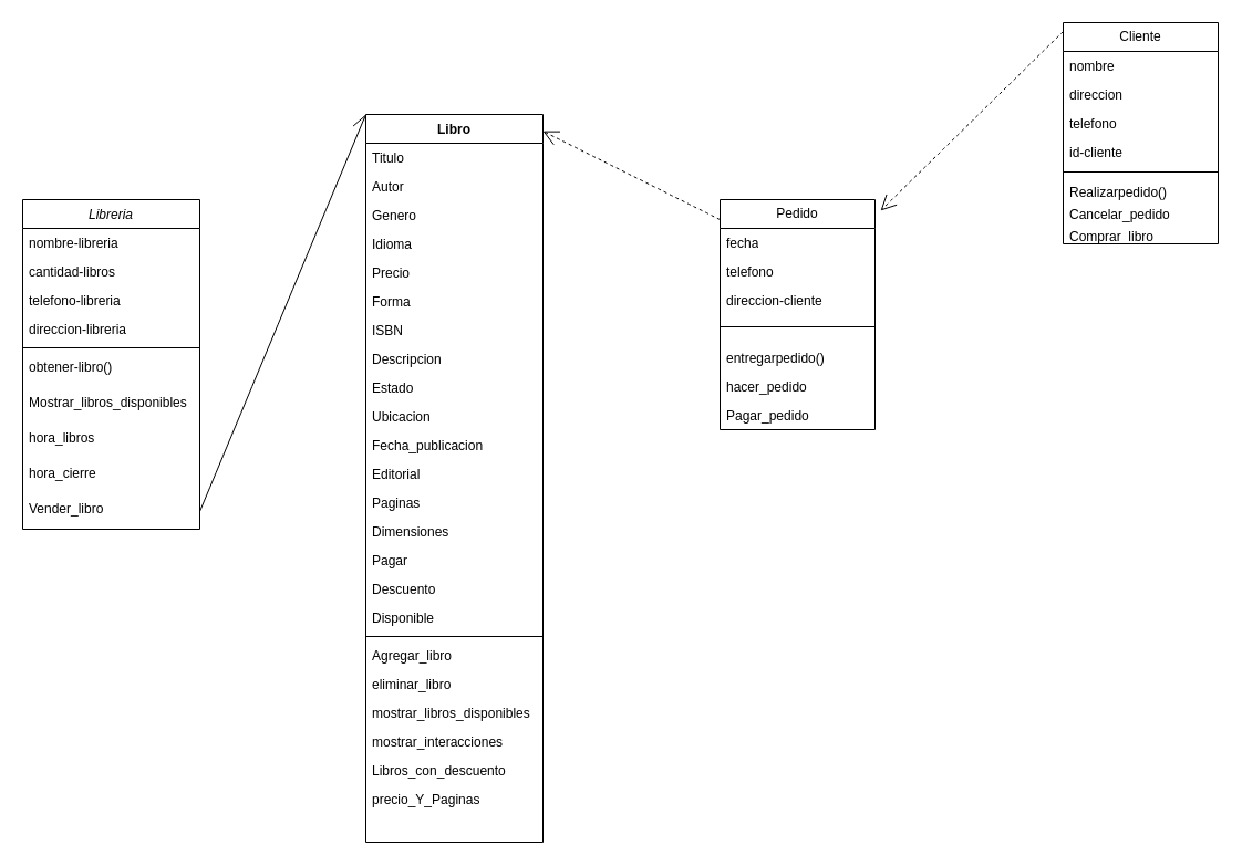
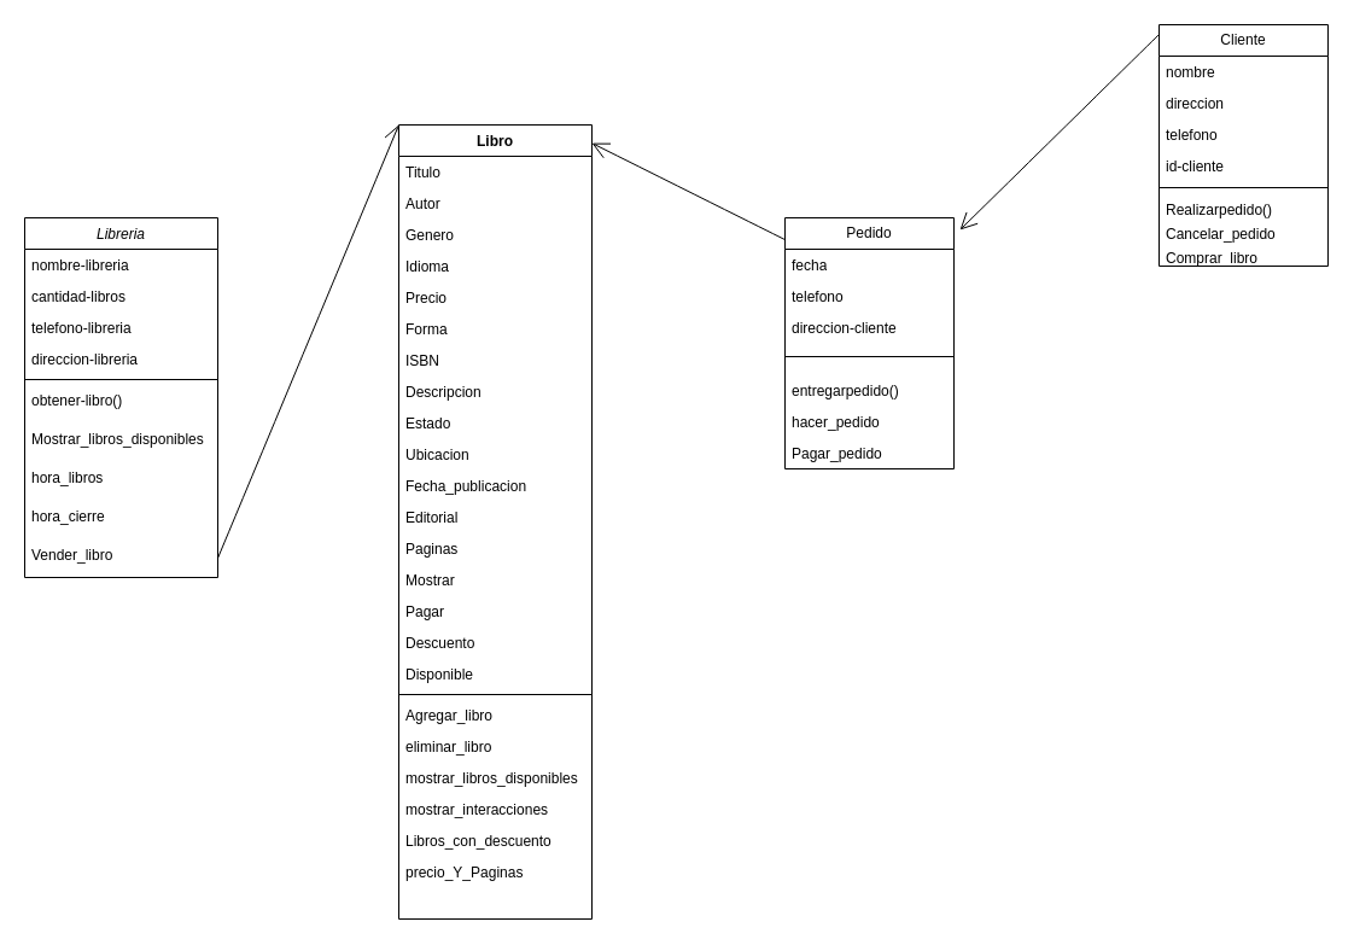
  <mxCell id="0" />
  <mxCell id="1" parent="0" />
  <mxCell id="2" value="Libreria" style="swimlane;fontStyle=2;align=center;verticalAlign=top;childLayout=stackLayout;horizontal=1;startSize=26;horizontalStack=0;resizeParent=1;resizeLast=0;collapsible=1;marginBottom=0;rounded=0;shadow=0;strokeWidth=1;" parent="1" vertex="1"><mxGeometry x="20" y="180" width="160" height="298" as="geometry"><mxRectangle x="230" y="140" width="160" height="26" as="alternateBounds" /></mxGeometry></mxCell>
  <mxCell id="3" value="nombre-libreria" style="text;align=left;verticalAlign=top;spacingLeft=4;spacingRight=4;overflow=hidden;rotatable=0;points=[[0,0.5],[1,0.5]];portConstraint=eastwest;" parent="2" vertex="1"><mxGeometry y="26" width="160" height="26" as="geometry" /></mxCell>
  <mxCell id="4" value="cantidad-libros" style="text;align=left;verticalAlign=top;spacingLeft=4;spacingRight=4;overflow=hidden;rotatable=0;points=[[0,0.5],[1,0.5]];portConstraint=eastwest;rounded=0;shadow=0;html=0;" parent="2" vertex="1"><mxGeometry y="52" width="160" height="26" as="geometry" /></mxCell>
  <mxCell id="5" value="telefono-libreria" style="text;strokeColor=none;fillColor=none;align=left;verticalAlign=top;spacingLeft=4;spacingRight=4;overflow=hidden;rotatable=0;points=[[0,0.5],[1,0.5]];portConstraint=eastwest;whiteSpace=wrap;html=1;" parent="2" vertex="1"><mxGeometry y="78" width="160" height="26" as="geometry" /></mxCell>
  <mxCell id="6" value="direccion-libreria" style="text;align=left;verticalAlign=top;spacingLeft=4;spacingRight=4;overflow=hidden;rotatable=0;points=[[0,0.5],[1,0.5]];portConstraint=eastwest;rounded=0;shadow=0;html=0;" parent="2" vertex="1"><mxGeometry y="104" width="160" height="26" as="geometry" /></mxCell>
  <mxCell id="7" value="" style="line;html=1;strokeWidth=1;align=left;verticalAlign=middle;spacingTop=-1;spacingLeft=3;spacingRight=3;rotatable=0;labelPosition=right;points=[];portConstraint=eastwest;" parent="2" vertex="1"><mxGeometry y="130" width="160" height="8" as="geometry" /></mxCell>
  <mxCell id="8" value="obtener-libro()" style="text;align=left;verticalAlign=top;spacingLeft=4;spacingRight=4;overflow=hidden;rotatable=0;points=[[0,0.5],[1,0.5]];portConstraint=eastwest;" parent="2" vertex="1"><mxGeometry y="138" width="160" height="32" as="geometry" /></mxCell>
  <mxCell id="9" value="Mostrar_libros_disponibles" style="text;align=left;verticalAlign=top;spacingLeft=4;spacingRight=4;overflow=hidden;rotatable=0;points=[[0,0.5],[1,0.5]];portConstraint=eastwest;" parent="2" vertex="1"><mxGeometry y="170" width="160" height="32" as="geometry" /></mxCell>
  <mxCell id="10" value="hora_libros" style="text;align=left;verticalAlign=top;spacingLeft=4;spacingRight=4;overflow=hidden;rotatable=0;points=[[0,0.5],[1,0.5]];portConstraint=eastwest;" parent="2" vertex="1"><mxGeometry y="202" width="160" height="32" as="geometry" /></mxCell>
  <mxCell id="11" value="hora_cierre" style="text;align=left;verticalAlign=top;spacingLeft=4;spacingRight=4;overflow=hidden;rotatable=0;points=[[0,0.5],[1,0.5]];portConstraint=eastwest;" parent="2" vertex="1"><mxGeometry y="234" width="160" height="32" as="geometry" /></mxCell>
  <mxCell id="12" value="Vender_libro" style="text;align=left;verticalAlign=top;spacingLeft=4;spacingRight=4;overflow=hidden;rotatable=0;points=[[0,0.5],[1,0.5]];portConstraint=eastwest;" parent="2" vertex="1"><mxGeometry y="266" width="160" height="32" as="geometry" /></mxCell>
  <mxCell id="13" value="" style="endArrow=open;endFill=1;endSize=12;html=1;rounded=0;fontSize=12;curved=1;exitX=1;exitY=0.5;exitDx=0;exitDy=0;entryX=0;entryY=0;entryDx=0;entryDy=0;" parent="1" source="12" target="33" edge="1"><mxGeometry width="160" relative="1" as="geometry"><mxPoint x="190" y="773" as="sourcePoint" /><mxPoint x="350" y="773" as="targetPoint" /></mxGeometry></mxCell>
  <mxCell id="14" value="Cliente" style="swimlane;fontStyle=0;childLayout=stackLayout;horizontal=1;startSize=26;fillColor=none;horizontalStack=0;resizeParent=1;resizeParentMax=0;resizeLast=0;collapsible=1;marginBottom=0;whiteSpace=wrap;html=1;" parent="1" vertex="1"><mxGeometry x="960" y="20" width="140" height="200" as="geometry" /></mxCell>
  <mxCell id="15" value="nombre" style="text;strokeColor=none;fillColor=none;align=left;verticalAlign=top;spacingLeft=4;spacingRight=4;overflow=hidden;rotatable=0;points=[[0,0.5],[1,0.5]];portConstraint=eastwest;whiteSpace=wrap;html=1;" parent="14" vertex="1"><mxGeometry y="26" width="140" height="26" as="geometry" /></mxCell>
  <mxCell id="16" value="direccion" style="text;strokeColor=none;fillColor=none;align=left;verticalAlign=top;spacingLeft=4;spacingRight=4;overflow=hidden;rotatable=0;points=[[0,0.5],[1,0.5]];portConstraint=eastwest;whiteSpace=wrap;html=1;" parent="14" vertex="1"><mxGeometry y="52" width="140" height="26" as="geometry" /></mxCell>
  <mxCell id="17" value="telefono" style="text;strokeColor=none;fillColor=none;align=left;verticalAlign=top;spacingLeft=4;spacingRight=4;overflow=hidden;rotatable=0;points=[[0,0.5],[1,0.5]];portConstraint=eastwest;whiteSpace=wrap;html=1;" parent="14" vertex="1"><mxGeometry y="78" width="140" height="26" as="geometry" /></mxCell>
  <mxCell id="18" value="id-cliente" style="text;strokeColor=none;fillColor=none;align=left;verticalAlign=top;spacingLeft=4;spacingRight=4;overflow=hidden;rotatable=0;points=[[0,0.5],[1,0.5]];portConstraint=eastwest;whiteSpace=wrap;html=1;" parent="14" vertex="1"><mxGeometry y="104" width="140" height="26" as="geometry" /></mxCell>
  <mxCell id="19" value="" style="line;strokeWidth=1;fillColor=none;align=left;verticalAlign=middle;spacingTop=-1;spacingLeft=3;spacingRight=3;rotatable=0;labelPosition=right;points=[];portConstraint=eastwest;strokeColor=inherit;" parent="14" vertex="1"><mxGeometry y="130" width="140" height="10" as="geometry" /></mxCell>
  <mxCell id="20" value="Realizarpedido()" style="text;strokeColor=none;fillColor=none;align=left;verticalAlign=top;spacingLeft=4;spacingRight=4;overflow=hidden;rotatable=0;points=[[0,0.5],[1,0.5]];portConstraint=eastwest;whiteSpace=wrap;html=1;" parent="14" vertex="1"><mxGeometry y="140" width="140" height="20" as="geometry" /></mxCell>
  <mxCell id="21" value="Cancelar_pedido" style="text;strokeColor=none;fillColor=none;align=left;verticalAlign=top;spacingLeft=4;spacingRight=4;overflow=hidden;rotatable=0;points=[[0,0.5],[1,0.5]];portConstraint=eastwest;whiteSpace=wrap;html=1;" parent="14" vertex="1"><mxGeometry y="160" width="140" height="20" as="geometry" /></mxCell>
  <mxCell id="22" value="Comprar_libro" style="text;strokeColor=none;fillColor=none;align=left;verticalAlign=top;spacingLeft=4;spacingRight=4;overflow=hidden;rotatable=0;points=[[0,0.5],[1,0.5]];portConstraint=eastwest;whiteSpace=wrap;html=1;" parent="14" vertex="1"><mxGeometry y="180" width="140" height="20" as="geometry" /></mxCell>
  <mxCell id="23" value="Pedido" style="swimlane;fontStyle=0;childLayout=stackLayout;horizontal=1;startSize=26;fillColor=none;horizontalStack=0;resizeParent=1;resizeParentMax=0;resizeLast=0;collapsible=1;marginBottom=0;whiteSpace=wrap;html=1;" parent="1" vertex="1"><mxGeometry x="650" y="180" width="140" height="208" as="geometry" /></mxCell>
  <mxCell id="24" value="fecha" style="text;strokeColor=none;fillColor=none;align=left;verticalAlign=top;spacingLeft=4;spacingRight=4;overflow=hidden;rotatable=0;points=[[0,0.5],[1,0.5]];portConstraint=eastwest;whiteSpace=wrap;html=1;" parent="23" vertex="1"><mxGeometry y="26" width="140" height="26" as="geometry" /></mxCell>
  <mxCell id="25" value="telefono" style="text;strokeColor=none;fillColor=none;align=left;verticalAlign=top;spacingLeft=4;spacingRight=4;overflow=hidden;rotatable=0;points=[[0,0.5],[1,0.5]];portConstraint=eastwest;whiteSpace=wrap;html=1;" parent="23" vertex="1"><mxGeometry y="52" width="140" height="26" as="geometry" /></mxCell>
  <mxCell id="26" value="direccion-cliente" style="text;strokeColor=none;fillColor=none;align=left;verticalAlign=top;spacingLeft=4;spacingRight=4;overflow=hidden;rotatable=0;points=[[0,0.5],[1,0.5]];portConstraint=eastwest;whiteSpace=wrap;html=1;" parent="23" vertex="1"><mxGeometry y="78" width="140" height="22" as="geometry" /></mxCell>
  <mxCell id="27" value="" style="line;strokeWidth=1;fillColor=none;align=left;verticalAlign=middle;spacingTop=-1;spacingLeft=3;spacingRight=3;rotatable=0;labelPosition=right;points=[];portConstraint=eastwest;strokeColor=inherit;" parent="23" vertex="1"><mxGeometry y="100" width="140" height="30" as="geometry" /></mxCell>
  <mxCell id="28" value="entregarpedido()" style="text;strokeColor=none;fillColor=none;align=left;verticalAlign=top;spacingLeft=4;spacingRight=4;overflow=hidden;rotatable=0;points=[[0,0.5],[1,0.5]];portConstraint=eastwest;whiteSpace=wrap;html=1;" parent="23" vertex="1"><mxGeometry y="130" width="140" height="26" as="geometry" /></mxCell>
  <mxCell id="29" value="hacer_pedido" style="text;strokeColor=none;fillColor=none;align=left;verticalAlign=top;spacingLeft=4;spacingRight=4;overflow=hidden;rotatable=0;points=[[0,0.5],[1,0.5]];portConstraint=eastwest;whiteSpace=wrap;html=1;" parent="23" vertex="1"><mxGeometry y="156" width="140" height="26" as="geometry" /></mxCell>
  <mxCell id="30" value="Pagar_pedido" style="text;strokeColor=none;fillColor=none;align=left;verticalAlign=top;spacingLeft=4;spacingRight=4;overflow=hidden;rotatable=0;points=[[0,0.5],[1,0.5]];portConstraint=eastwest;whiteSpace=wrap;html=1;" parent="23" vertex="1"><mxGeometry y="182" width="140" height="26" as="geometry" /></mxCell>
- <mxCell id="31" value="" style="endArrow=open;endFill=1;endSize=12;html=1;rounded=0;fontSize=12;curved=1;entryX=1;entryY=0.023;entryDx=0;entryDy=0;exitX=0;exitY=0.087;exitDx=0;exitDy=0;exitPerimeter=0;entryPerimeter=0;dashed=1;" parent="1" source="23" target="33" edge="1"><mxGeometry width="160" relative="1" as="geometry"><mxPoint x="610" y="443" as="sourcePoint" /><mxPoint x="620" y="833" as="targetPoint" /></mxGeometry></mxCell>
- <mxCell id="32" value="" style="endArrow=open;endFill=1;endSize=12;html=1;rounded=0;fontSize=12;curved=1;exitX=0;exitY=0.04;exitDx=0;exitDy=0;exitPerimeter=0;entryX=1.036;entryY=0.048;entryDx=0;entryDy=0;entryPerimeter=0;dashed=1;" parent="1" source="14" target="23" edge="1"><mxGeometry width="160" relative="1" as="geometry"><mxPoint x="460" y="533" as="sourcePoint" /><mxPoint x="750" y="533" as="targetPoint" /></mxGeometry></mxCell>
+ <mxCell id="31" value="" style="endArrow=open;endFill=1;endSize=12;html=1;rounded=0;fontSize=12;curved=1;entryX=1;entryY=0.023;entryDx=0;entryDy=0;exitX=0;exitY=0.087;exitDx=0;exitDy=0;exitPerimeter=0;entryPerimeter=0;" parent="1" source="23" target="33" edge="1"><mxGeometry width="160" relative="1" as="geometry"><mxPoint x="610" y="443" as="sourcePoint" /><mxPoint x="620" y="833" as="targetPoint" /></mxGeometry></mxCell>
+ <mxCell id="32" value="" style="endArrow=open;endFill=1;endSize=12;html=1;rounded=0;fontSize=12;curved=1;exitX=0;exitY=0.04;exitDx=0;exitDy=0;exitPerimeter=0;entryX=1.036;entryY=0.048;entryDx=0;entryDy=0;entryPerimeter=0;" parent="1" source="14" target="23" edge="1"><mxGeometry width="160" relative="1" as="geometry"><mxPoint x="460" y="533" as="sourcePoint" /><mxPoint x="750" y="533" as="targetPoint" /></mxGeometry></mxCell>
  <mxCell id="33" value="Libro" style="swimlane;fontStyle=1;align=center;verticalAlign=top;childLayout=stackLayout;horizontal=1;startSize=26;horizontalStack=0;resizeParent=1;resizeParentMax=0;resizeLast=0;collapsible=1;marginBottom=0;whiteSpace=wrap;html=1;" parent="1" vertex="1"><mxGeometry x="330" y="103" width="160" height="658" as="geometry" /></mxCell>
  <mxCell id="34" value="Titulo" style="text;strokeColor=none;fillColor=none;align=left;verticalAlign=top;spacingLeft=4;spacingRight=4;overflow=hidden;rotatable=0;points=[[0,0.5],[1,0.5]];portConstraint=eastwest;whiteSpace=wrap;html=1;" parent="33" vertex="1"><mxGeometry y="26" width="160" height="26" as="geometry" /></mxCell>
  <mxCell id="35" value="Autor" style="text;strokeColor=none;fillColor=none;align=left;verticalAlign=top;spacingLeft=4;spacingRight=4;overflow=hidden;rotatable=0;points=[[0,0.5],[1,0.5]];portConstraint=eastwest;whiteSpace=wrap;html=1;" parent="33" vertex="1"><mxGeometry y="52" width="160" height="26" as="geometry" /></mxCell>
  <mxCell id="36" value="Genero" style="text;strokeColor=none;fillColor=none;align=left;verticalAlign=top;spacingLeft=4;spacingRight=4;overflow=hidden;rotatable=0;points=[[0,0.5],[1,0.5]];portConstraint=eastwest;whiteSpace=wrap;html=1;" parent="33" vertex="1"><mxGeometry y="78" width="160" height="26" as="geometry" /></mxCell>
  <mxCell id="37" value="Idioma" style="text;strokeColor=none;fillColor=none;align=left;verticalAlign=top;spacingLeft=4;spacingRight=4;overflow=hidden;rotatable=0;points=[[0,0.5],[1,0.5]];portConstraint=eastwest;whiteSpace=wrap;html=1;" parent="33" vertex="1"><mxGeometry y="104" width="160" height="26" as="geometry" /></mxCell>
  <mxCell id="38" value="Precio" style="text;strokeColor=none;fillColor=none;align=left;verticalAlign=top;spacingLeft=4;spacingRight=4;overflow=hidden;rotatable=0;points=[[0,0.5],[1,0.5]];portConstraint=eastwest;whiteSpace=wrap;html=1;" parent="33" vertex="1"><mxGeometry y="130" width="160" height="26" as="geometry" /></mxCell>
  <mxCell id="39" value="Forma" style="text;strokeColor=none;fillColor=none;align=left;verticalAlign=top;spacingLeft=4;spacingRight=4;overflow=hidden;rotatable=0;points=[[0,0.5],[1,0.5]];portConstraint=eastwest;whiteSpace=wrap;html=1;" parent="33" vertex="1"><mxGeometry y="156" width="160" height="26" as="geometry" /></mxCell>
  <mxCell id="40" value="ISBN" style="text;strokeColor=none;fillColor=none;align=left;verticalAlign=top;spacingLeft=4;spacingRight=4;overflow=hidden;rotatable=0;points=[[0,0.5],[1,0.5]];portConstraint=eastwest;whiteSpace=wrap;html=1;" parent="33" vertex="1"><mxGeometry y="182" width="160" height="26" as="geometry" /></mxCell>
  <mxCell id="41" value="Descripcion" style="text;strokeColor=none;fillColor=none;align=left;verticalAlign=top;spacingLeft=4;spacingRight=4;overflow=hidden;rotatable=0;points=[[0,0.5],[1,0.5]];portConstraint=eastwest;whiteSpace=wrap;html=1;" parent="33" vertex="1"><mxGeometry y="208" width="160" height="26" as="geometry" /></mxCell>
  <mxCell id="42" value="Estado" style="text;strokeColor=none;fillColor=none;align=left;verticalAlign=top;spacingLeft=4;spacingRight=4;overflow=hidden;rotatable=0;points=[[0,0.5],[1,0.5]];portConstraint=eastwest;whiteSpace=wrap;html=1;" parent="33" vertex="1"><mxGeometry y="234" width="160" height="26" as="geometry" /></mxCell>
  <mxCell id="43" value="Ubicacion" style="text;strokeColor=none;fillColor=none;align=left;verticalAlign=top;spacingLeft=4;spacingRight=4;overflow=hidden;rotatable=0;points=[[0,0.5],[1,0.5]];portConstraint=eastwest;whiteSpace=wrap;html=1;" parent="33" vertex="1"><mxGeometry y="260" width="160" height="26" as="geometry" /></mxCell>
  <mxCell id="44" value="Fecha_publicacion" style="text;strokeColor=none;fillColor=none;align=left;verticalAlign=top;spacingLeft=4;spacingRight=4;overflow=hidden;rotatable=0;points=[[0,0.5],[1,0.5]];portConstraint=eastwest;whiteSpace=wrap;html=1;" parent="33" vertex="1"><mxGeometry y="286" width="160" height="26" as="geometry" /></mxCell>
  <mxCell id="45" value="Editorial" style="text;strokeColor=none;fillColor=none;align=left;verticalAlign=top;spacingLeft=4;spacingRight=4;overflow=hidden;rotatable=0;points=[[0,0.5],[1,0.5]];portConstraint=eastwest;whiteSpace=wrap;html=1;" parent="33" vertex="1"><mxGeometry y="312" width="160" height="26" as="geometry" /></mxCell>
  <mxCell id="46" value="Paginas" style="text;strokeColor=none;fillColor=none;align=left;verticalAlign=top;spacingLeft=4;spacingRight=4;overflow=hidden;rotatable=0;points=[[0,0.5],[1,0.5]];portConstraint=eastwest;whiteSpace=wrap;html=1;" parent="33" vertex="1"><mxGeometry y="338" width="160" height="26" as="geometry" /></mxCell>
- <mxCell id="47" value="Dimensiones" style="text;strokeColor=none;fillColor=none;align=left;verticalAlign=top;spacingLeft=4;spacingRight=4;overflow=hidden;rotatable=0;points=[[0,0.5],[1,0.5]];portConstraint=eastwest;whiteSpace=wrap;html=1;" parent="33" vertex="1"><mxGeometry y="364" width="160" height="26" as="geometry" /></mxCell>
+ <mxCell id="47" value="Mostrar" style="text;strokeColor=none;fillColor=none;align=left;verticalAlign=top;spacingLeft=4;spacingRight=4;overflow=hidden;rotatable=0;points=[[0,0.5],[1,0.5]];portConstraint=eastwest;whiteSpace=wrap;html=1;" parent="33" vertex="1"><mxGeometry y="364" width="160" height="26" as="geometry" /></mxCell>
  <mxCell id="48" value="Pagar" style="text;strokeColor=none;fillColor=none;align=left;verticalAlign=top;spacingLeft=4;spacingRight=4;overflow=hidden;rotatable=0;points=[[0,0.5],[1,0.5]];portConstraint=eastwest;whiteSpace=wrap;html=1;" parent="33" vertex="1"><mxGeometry y="390" width="160" height="26" as="geometry" /></mxCell>
  <mxCell id="49" value="Descuento" style="text;strokeColor=none;fillColor=none;align=left;verticalAlign=top;spacingLeft=4;spacingRight=4;overflow=hidden;rotatable=0;points=[[0,0.5],[1,0.5]];portConstraint=eastwest;whiteSpace=wrap;html=1;" parent="33" vertex="1"><mxGeometry y="416" width="160" height="26" as="geometry" /></mxCell>
  <mxCell id="50" value="Disponible" style="text;strokeColor=none;fillColor=none;align=left;verticalAlign=top;spacingLeft=4;spacingRight=4;overflow=hidden;rotatable=0;points=[[0,0.5],[1,0.5]];portConstraint=eastwest;whiteSpace=wrap;html=1;" parent="33" vertex="1"><mxGeometry y="442" width="160" height="26" as="geometry" /></mxCell>
  <mxCell id="51" value="" style="line;strokeWidth=1;fillColor=none;align=left;verticalAlign=middle;spacingTop=-1;spacingLeft=3;spacingRight=3;rotatable=0;labelPosition=right;points=[];portConstraint=eastwest;strokeColor=inherit;" parent="33" vertex="1"><mxGeometry y="468" width="160" height="8" as="geometry" /></mxCell>
  <mxCell id="52" value="Agregar_libro" style="text;strokeColor=none;fillColor=none;align=left;verticalAlign=top;spacingLeft=4;spacingRight=4;overflow=hidden;rotatable=0;points=[[0,0.5],[1,0.5]];portConstraint=eastwest;whiteSpace=wrap;html=1;" parent="33" vertex="1"><mxGeometry y="476" width="160" height="26" as="geometry" /></mxCell>
  <mxCell id="53" value="eliminar_libro" style="text;strokeColor=none;fillColor=none;align=left;verticalAlign=top;spacingLeft=4;spacingRight=4;overflow=hidden;rotatable=0;points=[[0,0.5],[1,0.5]];portConstraint=eastwest;whiteSpace=wrap;html=1;" parent="33" vertex="1"><mxGeometry y="502" width="160" height="26" as="geometry" /></mxCell>
  <mxCell id="54" value="mostrar_libros_disponibles" style="text;strokeColor=none;fillColor=none;align=left;verticalAlign=top;spacingLeft=4;spacingRight=4;overflow=hidden;rotatable=0;points=[[0,0.5],[1,0.5]];portConstraint=eastwest;whiteSpace=wrap;html=1;" parent="33" vertex="1"><mxGeometry y="528" width="160" height="26" as="geometry" /></mxCell>
  <mxCell id="55" value="mostrar_interacciones" style="text;strokeColor=none;fillColor=none;align=left;verticalAlign=top;spacingLeft=4;spacingRight=4;overflow=hidden;rotatable=0;points=[[0,0.5],[1,0.5]];portConstraint=eastwest;whiteSpace=wrap;html=1;" parent="33" vertex="1"><mxGeometry y="554" width="160" height="26" as="geometry" /></mxCell>
  <mxCell id="56" value="Libros_con_descuento" style="text;strokeColor=none;fillColor=none;align=left;verticalAlign=top;spacingLeft=4;spacingRight=4;overflow=hidden;rotatable=0;points=[[0,0.5],[1,0.5]];portConstraint=eastwest;whiteSpace=wrap;html=1;" parent="33" vertex="1"><mxGeometry y="580" width="160" height="26" as="geometry" /></mxCell>
  <mxCell id="57" value="&lt;font style=&quot;vertical-align: inherit;&quot;&gt;&lt;font style=&quot;vertical-align: inherit;&quot;&gt;precio_Y_Paginas&lt;/font&gt;&lt;/font&gt;" style="text;strokeColor=none;fillColor=none;align=left;verticalAlign=top;spacingLeft=4;spacingRight=4;overflow=hidden;rotatable=0;points=[[0,0.5],[1,0.5]];portConstraint=eastwest;whiteSpace=wrap;html=1;" parent="33" vertex="1"><mxGeometry y="606" width="160" height="26" as="geometry" /></mxCell>
  <mxCell id="58" style="text;strokeColor=none;fillColor=none;align=left;verticalAlign=top;spacingLeft=4;spacingRight=4;overflow=hidden;rotatable=0;points=[[0,0.5],[1,0.5]];portConstraint=eastwest;whiteSpace=wrap;html=1;" parent="33" vertex="1"><mxGeometry y="632" width="160" height="26" as="geometry" /></mxCell>
